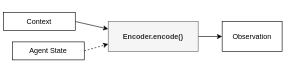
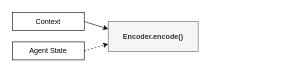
  <mxCell id="0" />
  <mxCell id="1" parent="0" />
- <mxCell id="2" style="edgeStyle=orthogonalEdgeStyle;rounded=0;orthogonalLoop=1;jettySize=auto;html=1;exitX=1;exitY=0.5;exitDx=0;exitDy=0;entryX=0;entryY=0.5;entryDx=0;entryDy=0;" parent="1" source="3" target="6" edge="1"><mxGeometry relative="1" as="geometry"><mxPoint x="320" y="65" as="targetPoint" /></mxGeometry></mxCell>
  <mxCell id="3" value="&lt;b&gt;Encoder.encode()&lt;/b&gt;" style="rounded=0;whiteSpace=wrap;html=1;fillColor=#f5f5f5;strokeColor=#666666;fontColor=#333333;" parent="1" vertex="1"><mxGeometry x="180" y="35" width="150" height="50" as="geometry" /></mxCell>
  <mxCell id="4" style="rounded=0;orthogonalLoop=1;jettySize=auto;html=1;exitX=1;exitY=0.5;exitDx=0;exitDy=0;entryX=0;entryY=0.25;entryDx=0;entryDy=0;" parent="1" source="5" target="3" edge="1"><mxGeometry relative="1" as="geometry" /></mxCell>
- <mxCell id="5" value="Context" style="rounded=0;whiteSpace=wrap;html=1;" parent="1" vertex="1"><mxGeometry x="5" y="20" width="120" height="30" as="geometry" /></mxCell>
- <mxCell id="6" value="Observation" style="rounded=0;whiteSpace=wrap;html=1;" parent="1" vertex="1"><mxGeometry x="370" y="35" width="100" height="50" as="geometry" /></mxCell>
+ <mxCell id="5" value="Context" style="rounded=0;whiteSpace=wrap;html=1;" parent="1" vertex="1"><mxGeometry x="20" y="20" width="120" height="30" as="geometry" /></mxCell>
  <mxCell id="7" style="rounded=0;orthogonalLoop=1;jettySize=auto;html=1;exitX=1;exitY=0.5;exitDx=0;exitDy=0;entryX=0;entryY=0.75;entryDx=0;entryDy=0;dashed=1;" parent="1" source="8" target="3" edge="1"><mxGeometry relative="1" as="geometry" /></mxCell>
  <mxCell id="8" value="Agent State" style="rounded=0;whiteSpace=wrap;html=1;" parent="1" vertex="1"><mxGeometry x="20" y="69" width="120" height="30" as="geometry" /></mxCell>
